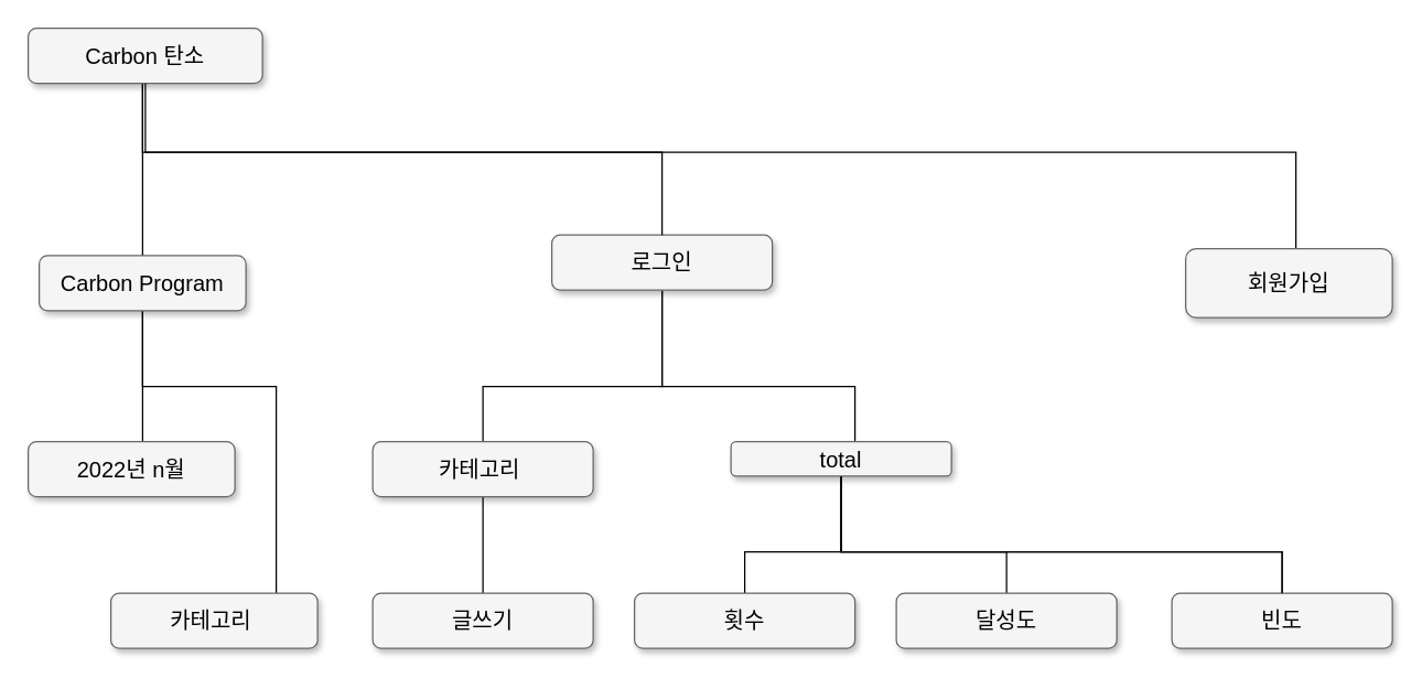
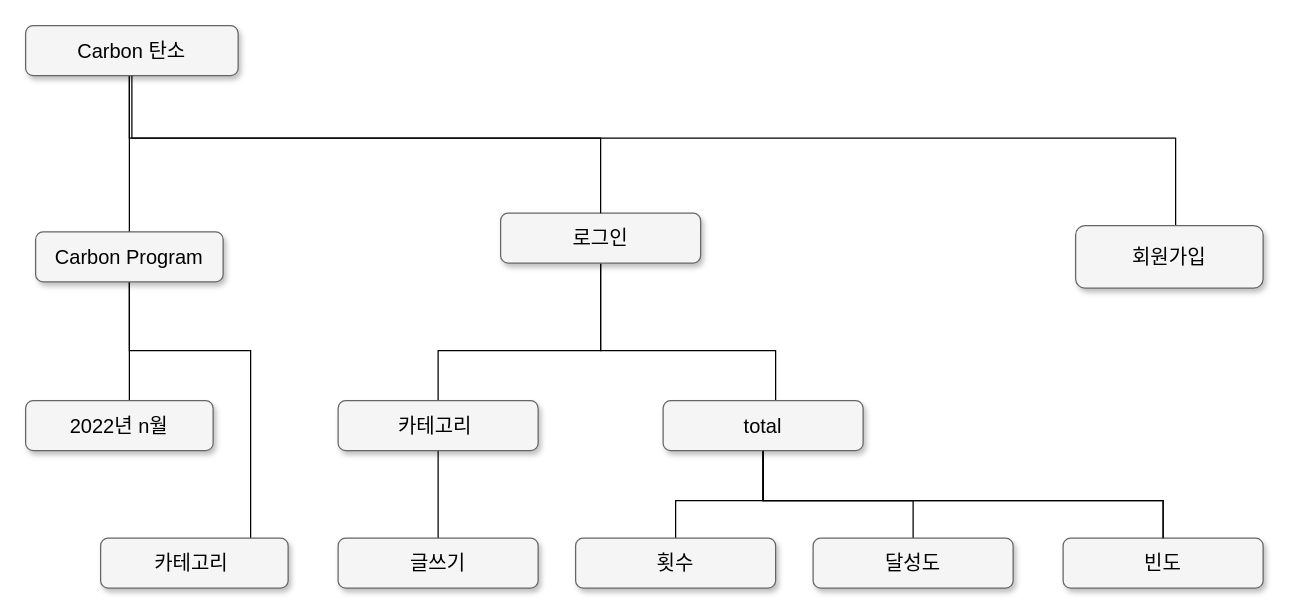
  <mxCell id="0" style=";html=1;" />
  <mxCell id="1" style=";html=1;" parent="0" />
  <mxCell id="2" style="edgeStyle=orthogonalEdgeStyle;rounded=0;orthogonalLoop=1;jettySize=auto;html=1;endArrow=none;endFill=0;" parent="1" source="4" target="12" edge="1"><mxGeometry relative="1" as="geometry"><Array as="points"><mxPoint x="103" y="120" /><mxPoint x="103" y="120" /></Array></mxGeometry></mxCell>
  <mxCell id="3" style="edgeStyle=orthogonalEdgeStyle;rounded=0;orthogonalLoop=1;jettySize=auto;html=1;endArrow=none;endFill=0;" parent="1" source="4" target="9" edge="1"><mxGeometry relative="1" as="geometry"><Array as="points"><mxPoint x="103" y="110" /><mxPoint x="940" y="110" /></Array></mxGeometry></mxCell>
  <mxCell id="4" value="Carbon 탄소" style="whiteSpace=wrap;html=1;rounded=1;shadow=1;strokeWidth=1;fontSize=16;align=center;fillColor=#f5f5f5;strokeColor=#666666;" parent="1" vertex="1"><mxGeometry x="20" y="20" width="170" height="40" as="geometry" /></mxCell>
  <mxCell id="5" value="" style="edgeStyle=orthogonalEdgeStyle;rounded=0;orthogonalLoop=1;jettySize=auto;html=1;endArrow=none;endFill=0;" parent="1" source="7" target="16" edge="1"><mxGeometry relative="1" as="geometry"><Array as="points"><mxPoint x="480" y="280" /><mxPoint x="350" y="280" /></Array></mxGeometry></mxCell>
  <mxCell id="6" value="" style="edgeStyle=orthogonalEdgeStyle;rounded=0;orthogonalLoop=1;jettySize=auto;html=1;endArrow=none;endFill=0;" parent="1" source="7" target="20" edge="1"><mxGeometry relative="1" as="geometry"><Array as="points"><mxPoint x="480" y="280" /><mxPoint x="620" y="280" /></Array></mxGeometry></mxCell>
  <mxCell id="7" value="로그인" style="whiteSpace=wrap;html=1;rounded=1;shadow=1;strokeWidth=1;fontSize=16;align=center;fillColor=#f5f5f5;strokeColor=#666666;" parent="1" vertex="1"><mxGeometry x="400" y="170" width="160" height="40" as="geometry" /></mxCell>
  <mxCell id="8" style="html=1;startSize=6;endFill=0;endSize=6;strokeWidth=1;fontSize=16;rounded=0;endArrow=none;edgeStyle=orthogonalEdgeStyle;" parent="1" source="4" target="7" edge="1"><mxGeometry relative="1" as="geometry"><mxPoint x="493" y="200" as="targetPoint" /><Array as="points"><mxPoint x="105" y="110" /><mxPoint x="480" y="110" /></Array></mxGeometry></mxCell>
  <mxCell id="9" value="회원가입" style="whiteSpace=wrap;html=1;rounded=1;shadow=1;strokeWidth=1;fontSize=16;align=center;fillColor=#f5f5f5;strokeColor=#666666;" parent="1" vertex="1"><mxGeometry x="860" y="180" width="150" height="50" as="geometry" /></mxCell>
  <mxCell id="10" value="" style="edgeStyle=orthogonalEdgeStyle;rounded=0;orthogonalLoop=1;jettySize=auto;html=1;endArrow=none;endFill=0;" parent="1" source="12" target="13" edge="1"><mxGeometry relative="1" as="geometry"><Array as="points"><mxPoint x="103" y="280" /><mxPoint x="200" y="280" /></Array></mxGeometry></mxCell>
  <mxCell id="11" value="" style="edgeStyle=orthogonalEdgeStyle;rounded=0;orthogonalLoop=1;jettySize=auto;html=1;endArrow=none;endFill=0;" parent="1" source="12" target="14" edge="1"><mxGeometry relative="1" as="geometry"><Array as="points"><mxPoint x="103" y="330" /><mxPoint x="103" y="330" /></Array></mxGeometry></mxCell>
  <mxCell id="12" value="Carbon Program" style="whiteSpace=wrap;html=1;rounded=1;shadow=1;strokeWidth=1;fontSize=16;align=center;fillColor=#f5f5f5;strokeColor=#666666;" parent="1" vertex="1"><mxGeometry x="28" y="185" width="150" height="40" as="geometry" /></mxCell>
  <mxCell id="13" value="카테고리&amp;nbsp;" style="whiteSpace=wrap;html=1;rounded=1;shadow=1;strokeWidth=1;fontSize=16;align=center;fillColor=#f5f5f5;strokeColor=#666666;" parent="1" vertex="1"><mxGeometry x="80" y="430" width="150" height="40" as="geometry" /></mxCell>
  <mxCell id="14" value="2022년 n월" style="whiteSpace=wrap;html=1;rounded=1;shadow=1;strokeWidth=1;fontSize=16;align=center;fillColor=#f5f5f5;strokeColor=#666666;" parent="1" vertex="1"><mxGeometry x="20" y="320" width="150" height="40" as="geometry" /></mxCell>
  <mxCell id="15" value="" style="edgeStyle=orthogonalEdgeStyle;rounded=0;orthogonalLoop=1;jettySize=auto;html=1;endArrow=none;endFill=0;" parent="1" source="16" target="21" edge="1"><mxGeometry relative="1" as="geometry"><Array as="points"><mxPoint x="350" y="410" /><mxPoint x="350" y="410" /></Array></mxGeometry></mxCell>
  <mxCell id="16" value="카테고리&amp;nbsp;" style="whiteSpace=wrap;html=1;rounded=1;shadow=1;strokeWidth=1;fontSize=16;align=center;fillColor=#f5f5f5;strokeColor=#666666;" parent="1" vertex="1"><mxGeometry x="270" y="320" width="160" height="40" as="geometry" /></mxCell>
  <mxCell id="17" value="" style="edgeStyle=orthogonalEdgeStyle;rounded=0;orthogonalLoop=1;jettySize=auto;html=1;endArrow=none;endFill=0;" parent="1" source="20" target="22" edge="1"><mxGeometry relative="1" as="geometry"><Array as="points"><mxPoint x="610" y="400" /><mxPoint x="540" y="400" /></Array></mxGeometry></mxCell>
  <mxCell id="18" value="" style="edgeStyle=orthogonalEdgeStyle;rounded=0;orthogonalLoop=1;jettySize=auto;html=1;endArrow=none;endFill=0;" parent="1" source="20" target="24" edge="1"><mxGeometry relative="1" as="geometry"><Array as="points"><mxPoint x="610" y="400" /><mxPoint x="930" y="400" /></Array></mxGeometry></mxCell>
  <mxCell id="19" style="edgeStyle=orthogonalEdgeStyle;rounded=0;orthogonalLoop=1;jettySize=auto;html=1;endArrow=none;endFill=0;" parent="1" source="20" target="23" edge="1"><mxGeometry relative="1" as="geometry"><Array as="points"><mxPoint x="610" y="400" /><mxPoint x="730" y="400" /></Array></mxGeometry></mxCell>
- <mxCell id="20" value="total" style="whiteSpace=wrap;html=1;rounded=1;shadow=1;strokeWidth=1;fontSize=16;align=center;fillColor=#f5f5f5;strokeColor=#666666;" parent="1" vertex="1"><mxGeometry x="530" y="320" width="160" height="25" as="geometry" /></mxCell>
+ <mxCell id="20" value="total" style="whiteSpace=wrap;html=1;rounded=1;shadow=1;strokeWidth=1;fontSize=16;align=center;fillColor=#f5f5f5;strokeColor=#666666;" parent="1" vertex="1"><mxGeometry x="530" y="320" width="160" height="40" as="geometry" /></mxCell>
  <mxCell id="21" value="글쓰기" style="whiteSpace=wrap;html=1;rounded=1;shadow=1;strokeWidth=1;fontSize=16;align=center;fillColor=#f5f5f5;strokeColor=#666666;" parent="1" vertex="1"><mxGeometry x="270" y="430" width="160" height="40" as="geometry" /></mxCell>
  <mxCell id="22" value="횟수" style="whiteSpace=wrap;html=1;rounded=1;shadow=1;strokeWidth=1;fontSize=16;align=center;fillColor=#f5f5f5;strokeColor=#666666;" parent="1" vertex="1"><mxGeometry x="460" y="430" width="160" height="40" as="geometry" /></mxCell>
  <mxCell id="23" value="달성도" style="whiteSpace=wrap;html=1;rounded=1;shadow=1;strokeWidth=1;fontSize=16;align=center;fillColor=#f5f5f5;strokeColor=#666666;" parent="1" vertex="1"><mxGeometry x="650" y="430" width="160" height="40" as="geometry" /></mxCell>
  <mxCell id="24" value="빈도" style="whiteSpace=wrap;html=1;rounded=1;shadow=1;strokeWidth=1;fontSize=16;align=center;fillColor=#f5f5f5;strokeColor=#666666;" parent="1" vertex="1"><mxGeometry x="850" y="430" width="160" height="40" as="geometry" /></mxCell>
  <mxCell id="25" value="" style="edgeStyle=orthogonalEdgeStyle;rounded=0;orthogonalLoop=1;jettySize=auto;html=1;endArrow=none;endFill=0;" parent="1" source="20" target="24" edge="1"><mxGeometry relative="1" as="geometry"><mxPoint x="664" y="360" as="sourcePoint" /><mxPoint x="880" y="450" as="targetPoint" /><Array as="points"><mxPoint x="610" y="400" /><mxPoint x="930" y="400" /></Array></mxGeometry></mxCell>
